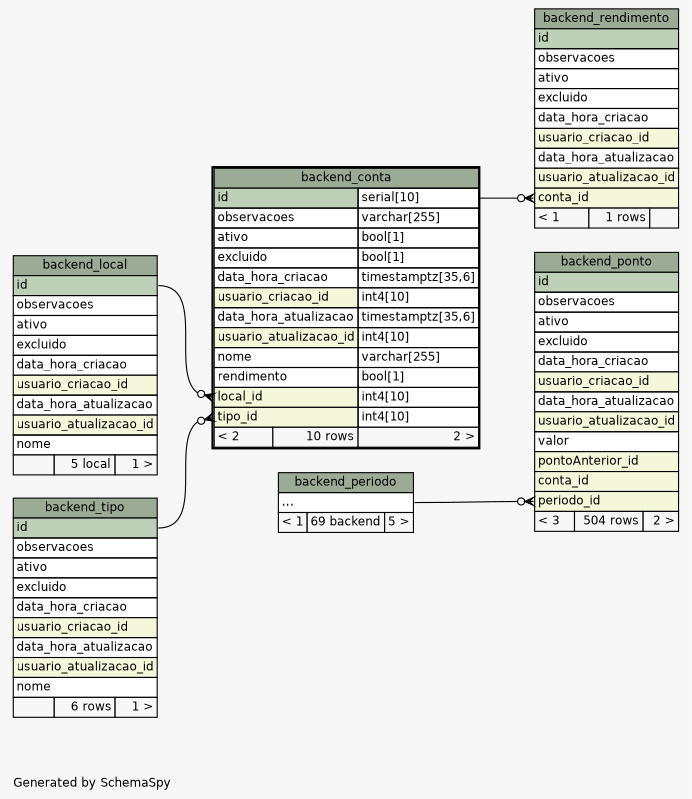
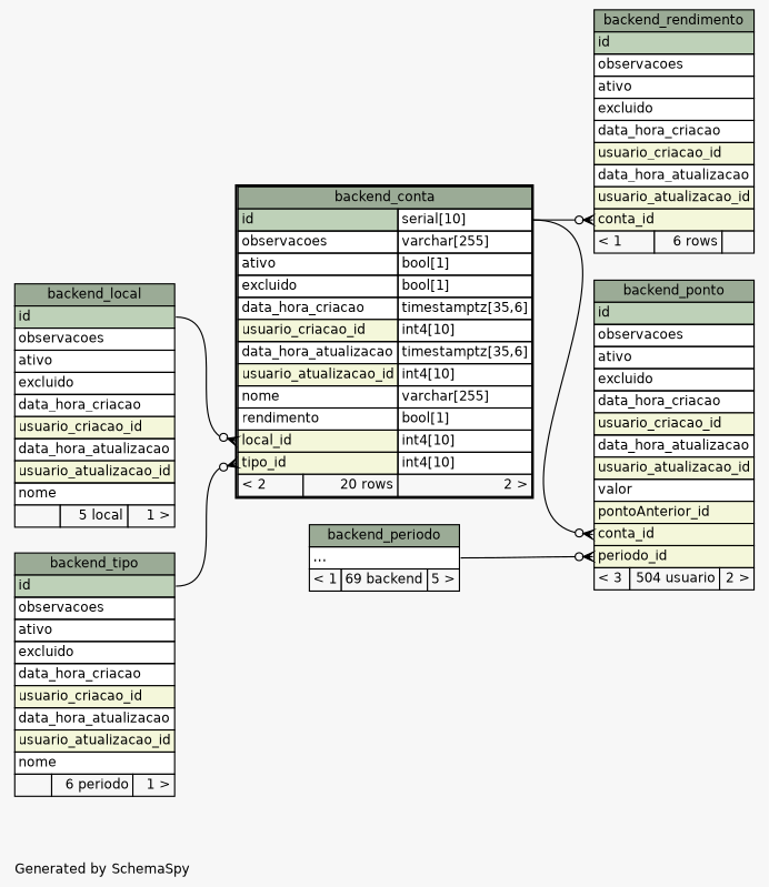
  digraph {
    bgcolor="#f7f7f7"
    fontname=Helvetica
    fontsize=11
    label="\nGenerated by SchemaSpy"
    labeljust=l
    nodesep=0.18
    rankdir=RL
    ranksep=0.46
    node [fontname=Helvetica fontsize=11 shape=plaintext]
    edge [arrowhead=none arrowsize=0.8 arrowtail=crowodot dir=back headport="id:e" tailport="conta_id:w"]
-   n1 [label=<     <TABLE BORDER="2" CELLBORDER="1" CELLSPACING="0" BGCOLOR="#ffffff">       <TR><TD COLSPAN="3" BGCOLOR="#9bab96" ALIGN="CENTER">backend_conta</TD></TR>       <TR><TD PORT="id" COLSPAN="2" BGCOLOR="#bed1b8" ALIGN="LEFT">id</TD><TD PORT="id.type" ALIGN="LEFT">serial[10]</TD></TR>       <TR><TD PORT="observacoes" COLSPAN="2" ALIGN="LEFT">observacoes</TD><TD PORT="observacoes.type" ALIGN="LEFT">varchar[255]</TD></TR>       <TR><TD PORT="ativo" COLSPAN="2" ALIGN="LEFT">ativo</TD><TD PORT="ativo.type" ALIGN="LEFT">bool[1]</TD></TR>       <TR><TD PORT="excluido" COLSPAN="2" ALIGN="LEFT">excluido</TD><TD PORT="excluido.type" ALIGN="LEFT">bool[1]</TD></TR>       <TR><TD PORT="data_hora_criacao" COLSPAN="2" ALIGN="LEFT">data_hora_criacao</TD><TD PORT="data_hora_criacao.type" ALIGN="LEFT">timestamptz[35,6]</TD></TR>       <TR><TD PORT="usuario_criacao_id" COLSPAN="2" BGCOLOR="#f4f7da" ALIGN="LEFT">usuario_criacao_id</TD><TD PORT="usuario_criacao_id.type" ALIGN="LEFT">int4[10]</TD></TR>       <TR><TD PORT="data_hora_atualizacao" COLSPAN="2" ALIGN="LEFT">data_hora_atualizacao</TD><TD PORT="data_hora_atualizacao.type" ALIGN="LEFT">timestamptz[35,6]</TD></TR>       <TR><TD PORT="usuario_atualizacao_id" COLSPAN="2" BGCOLOR="#f4f7da" ALIGN="LEFT">usuario_atualizacao_id</TD><TD PORT="usuario_atualizacao_id.type" ALIGN="LEFT">int4[10]</TD></TR>       <TR><TD PORT="nome" COLSPAN="2" ALIGN="LEFT">nome</TD><TD PORT="nome.type" ALIGN="LEFT">varchar[255]</TD></TR>       <TR><TD PORT="rendimento" COLSPAN="2" ALIGN="LEFT">rendimento</TD><TD PORT="rendimento.type" ALIGN="LEFT">bool[1]</TD></TR>       <TR><TD PORT="local_id" COLSPAN="2" BGCOLOR="#f4f7da" ALIGN="LEFT">local_id</TD><TD PORT="local_id.type" ALIGN="LEFT">int4[10]</TD></TR>       <TR><TD PORT="tipo_id" COLSPAN="2" BGCOLOR="#f4f7da" ALIGN="LEFT">tipo_id</TD><TD PORT="tipo_id.type" ALIGN="LEFT">int4[10]</TD></TR>       <TR><TD ALIGN="LEFT" BGCOLOR="#f7f7f7">&lt; 2</TD><TD ALIGN="RIGHT" BGCOLOR="#f7f7f7">10 rows</TD><TD ALIGN="RIGHT" BGCOLOR="#f7f7f7">2 &gt;</TD></TR>     </TABLE>>]
+   n1 [label=<     <TABLE BORDER="2" CELLBORDER="1" CELLSPACING="0" BGCOLOR="#ffffff">       <TR><TD COLSPAN="3" BGCOLOR="#9bab96" ALIGN="CENTER">backend_conta</TD></TR>       <TR><TD PORT="id" COLSPAN="2" BGCOLOR="#bed1b8" ALIGN="LEFT">id</TD><TD PORT="id.type" ALIGN="LEFT">serial[10]</TD></TR>       <TR><TD PORT="observacoes" COLSPAN="2" ALIGN="LEFT">observacoes</TD><TD PORT="observacoes.type" ALIGN="LEFT">varchar[255]</TD></TR>       <TR><TD PORT="ativo" COLSPAN="2" ALIGN="LEFT">ativo</TD><TD PORT="ativo.type" ALIGN="LEFT">bool[1]</TD></TR>       <TR><TD PORT="excluido" COLSPAN="2" ALIGN="LEFT">excluido</TD><TD PORT="excluido.type" ALIGN="LEFT">bool[1]</TD></TR>       <TR><TD PORT="data_hora_criacao" COLSPAN="2" ALIGN="LEFT">data_hora_criacao</TD><TD PORT="data_hora_criacao.type" ALIGN="LEFT">timestamptz[35,6]</TD></TR>       <TR><TD PORT="usuario_criacao_id" COLSPAN="2" BGCOLOR="#f4f7da" ALIGN="LEFT">usuario_criacao_id</TD><TD PORT="usuario_criacao_id.type" ALIGN="LEFT">int4[10]</TD></TR>       <TR><TD PORT="data_hora_atualizacao" COLSPAN="2" ALIGN="LEFT">data_hora_atualizacao</TD><TD PORT="data_hora_atualizacao.type" ALIGN="LEFT">timestamptz[35,6]</TD></TR>       <TR><TD PORT="usuario_atualizacao_id" COLSPAN="2" BGCOLOR="#f4f7da" ALIGN="LEFT">usuario_atualizacao_id</TD><TD PORT="usuario_atualizacao_id.type" ALIGN="LEFT">int4[10]</TD></TR>       <TR><TD PORT="nome" COLSPAN="2" ALIGN="LEFT">nome</TD><TD PORT="nome.type" ALIGN="LEFT">varchar[255]</TD></TR>       <TR><TD PORT="rendimento" COLSPAN="2" ALIGN="LEFT">rendimento</TD><TD PORT="rendimento.type" ALIGN="LEFT">bool[1]</TD></TR>       <TR><TD PORT="local_id" COLSPAN="2" BGCOLOR="#f4f7da" ALIGN="LEFT">local_id</TD><TD PORT="local_id.type" ALIGN="LEFT">int4[10]</TD></TR>       <TR><TD PORT="tipo_id" COLSPAN="2" BGCOLOR="#f4f7da" ALIGN="LEFT">tipo_id</TD><TD PORT="tipo_id.type" ALIGN="LEFT">int4[10]</TD></TR>       <TR><TD ALIGN="LEFT" BGCOLOR="#f7f7f7">&lt; 2</TD><TD ALIGN="RIGHT" BGCOLOR="#f7f7f7">20 rows</TD><TD ALIGN="RIGHT" BGCOLOR="#f7f7f7">2 &gt;</TD></TR>     </TABLE>>]
    n2 [label=<     <TABLE BORDER="0" CELLBORDER="1" CELLSPACING="0" BGCOLOR="#ffffff">       <TR><TD COLSPAN="3" BGCOLOR="#9bab96" ALIGN="CENTER">backend_local</TD></TR>       <TR><TD PORT="id" COLSPAN="3" BGCOLOR="#bed1b8" ALIGN="LEFT">id</TD></TR>       <TR><TD PORT="observacoes" COLSPAN="3" ALIGN="LEFT">observacoes</TD></TR>       <TR><TD PORT="ativo" COLSPAN="3" ALIGN="LEFT">ativo</TD></TR>       <TR><TD PORT="excluido" COLSPAN="3" ALIGN="LEFT">excluido</TD></TR>       <TR><TD PORT="data_hora_criacao" COLSPAN="3" ALIGN="LEFT">data_hora_criacao</TD></TR>       <TR><TD PORT="usuario_criacao_id" COLSPAN="3" BGCOLOR="#f4f7da" ALIGN="LEFT">usuario_criacao_id</TD></TR>       <TR><TD PORT="data_hora_atualizacao" COLSPAN="3" ALIGN="LEFT">data_hora_atualizacao</TD></TR>       <TR><TD PORT="usuario_atualizacao_id" COLSPAN="3" BGCOLOR="#f4f7da" ALIGN="LEFT">usuario_atualizacao_id</TD></TR>       <TR><TD PORT="nome" COLSPAN="3" ALIGN="LEFT">nome</TD></TR>       <TR><TD ALIGN="LEFT" BGCOLOR="#f7f7f7">  </TD><TD ALIGN="RIGHT" BGCOLOR="#f7f7f7">5 local</TD><TD ALIGN="RIGHT" BGCOLOR="#f7f7f7">1 &gt;</TD></TR>     </TABLE>>]
-   n3 [label=<     <TABLE BORDER="0" CELLBORDER="1" CELLSPACING="0" BGCOLOR="#ffffff">       <TR><TD COLSPAN="3" BGCOLOR="#9bab96" ALIGN="CENTER">backend_tipo</TD></TR>       <TR><TD PORT="id" COLSPAN="3" BGCOLOR="#bed1b8" ALIGN="LEFT">id</TD></TR>       <TR><TD PORT="observacoes" COLSPAN="3" ALIGN="LEFT">observacoes</TD></TR>       <TR><TD PORT="ativo" COLSPAN="3" ALIGN="LEFT">ativo</TD></TR>       <TR><TD PORT="excluido" COLSPAN="3" ALIGN="LEFT">excluido</TD></TR>       <TR><TD PORT="data_hora_criacao" COLSPAN="3" ALIGN="LEFT">data_hora_criacao</TD></TR>       <TR><TD PORT="usuario_criacao_id" COLSPAN="3" BGCOLOR="#f4f7da" ALIGN="LEFT">usuario_criacao_id</TD></TR>       <TR><TD PORT="data_hora_atualizacao" COLSPAN="3" ALIGN="LEFT">data_hora_atualizacao</TD></TR>       <TR><TD PORT="usuario_atualizacao_id" COLSPAN="3" BGCOLOR="#f4f7da" ALIGN="LEFT">usuario_atualizacao_id</TD></TR>       <TR><TD PORT="nome" COLSPAN="3" ALIGN="LEFT">nome</TD></TR>       <TR><TD ALIGN="LEFT" BGCOLOR="#f7f7f7">  </TD><TD ALIGN="RIGHT" BGCOLOR="#f7f7f7">6 rows</TD><TD ALIGN="RIGHT" BGCOLOR="#f7f7f7">1 &gt;</TD></TR>     </TABLE>>]
-   n4 [label=<     <TABLE BORDER="0" CELLBORDER="1" CELLSPACING="0" BGCOLOR="#ffffff">       <TR><TD COLSPAN="3" BGCOLOR="#9bab96" ALIGN="CENTER">backend_ponto</TD></TR>       <TR><TD PORT="id" COLSPAN="3" BGCOLOR="#bed1b8" ALIGN="LEFT">id</TD></TR>       <TR><TD PORT="observacoes" COLSPAN="3" ALIGN="LEFT">observacoes</TD></TR>       <TR><TD PORT="ativo" COLSPAN="3" ALIGN="LEFT">ativo</TD></TR>       <TR><TD PORT="excluido" COLSPAN="3" ALIGN="LEFT">excluido</TD></TR>       <TR><TD PORT="data_hora_criacao" COLSPAN="3" ALIGN="LEFT">data_hora_criacao</TD></TR>       <TR><TD PORT="usuario_criacao_id" COLSPAN="3" BGCOLOR="#f4f7da" ALIGN="LEFT">usuario_criacao_id</TD></TR>       <TR><TD PORT="data_hora_atualizacao" COLSPAN="3" ALIGN="LEFT">data_hora_atualizacao</TD></TR>       <TR><TD PORT="usuario_atualizacao_id" COLSPAN="3" BGCOLOR="#f4f7da" ALIGN="LEFT">usuario_atualizacao_id</TD></TR>       <TR><TD PORT="valor" COLSPAN="3" ALIGN="LEFT">valor</TD></TR>       <TR><TD PORT="pontoAnterior_id" COLSPAN="3" BGCOLOR="#f4f7da" ALIGN="LEFT">pontoAnterior_id</TD></TR>       <TR><TD PORT="conta_id" COLSPAN="3" BGCOLOR="#f4f7da" ALIGN="LEFT">conta_id</TD></TR>       <TR><TD PORT="periodo_id" COLSPAN="3" BGCOLOR="#f4f7da" ALIGN="LEFT">periodo_id</TD></TR>       <TR><TD ALIGN="LEFT" BGCOLOR="#f7f7f7">&lt; 3</TD><TD ALIGN="RIGHT" BGCOLOR="#f7f7f7">504 rows</TD><TD ALIGN="RIGHT" BGCOLOR="#f7f7f7">2 &gt;</TD></TR>     </TABLE>>]
+   n3 [label=<     <TABLE BORDER="0" CELLBORDER="1" CELLSPACING="0" BGCOLOR="#ffffff">       <TR><TD COLSPAN="3" BGCOLOR="#9bab96" ALIGN="CENTER">backend_tipo</TD></TR>       <TR><TD PORT="id" COLSPAN="3" BGCOLOR="#bed1b8" ALIGN="LEFT">id</TD></TR>       <TR><TD PORT="observacoes" COLSPAN="3" ALIGN="LEFT">observacoes</TD></TR>       <TR><TD PORT="ativo" COLSPAN="3" ALIGN="LEFT">ativo</TD></TR>       <TR><TD PORT="excluido" COLSPAN="3" ALIGN="LEFT">excluido</TD></TR>       <TR><TD PORT="data_hora_criacao" COLSPAN="3" ALIGN="LEFT">data_hora_criacao</TD></TR>       <TR><TD PORT="usuario_criacao_id" COLSPAN="3" BGCOLOR="#f4f7da" ALIGN="LEFT">usuario_criacao_id</TD></TR>       <TR><TD PORT="data_hora_atualizacao" COLSPAN="3" ALIGN="LEFT">data_hora_atualizacao</TD></TR>       <TR><TD PORT="usuario_atualizacao_id" COLSPAN="3" BGCOLOR="#f4f7da" ALIGN="LEFT">usuario_atualizacao_id</TD></TR>       <TR><TD PORT="nome" COLSPAN="3" ALIGN="LEFT">nome</TD></TR>       <TR><TD ALIGN="LEFT" BGCOLOR="#f7f7f7">  </TD><TD ALIGN="RIGHT" BGCOLOR="#f7f7f7">6 periodo</TD><TD ALIGN="RIGHT" BGCOLOR="#f7f7f7">1 &gt;</TD></TR>     </TABLE>>]
+   n4 [label=<     <TABLE BORDER="0" CELLBORDER="1" CELLSPACING="0" BGCOLOR="#ffffff">       <TR><TD COLSPAN="3" BGCOLOR="#9bab96" ALIGN="CENTER">backend_ponto</TD></TR>       <TR><TD PORT="id" COLSPAN="3" BGCOLOR="#bed1b8" ALIGN="LEFT">id</TD></TR>       <TR><TD PORT="observacoes" COLSPAN="3" ALIGN="LEFT">observacoes</TD></TR>       <TR><TD PORT="ativo" COLSPAN="3" ALIGN="LEFT">ativo</TD></TR>       <TR><TD PORT="excluido" COLSPAN="3" ALIGN="LEFT">excluido</TD></TR>       <TR><TD PORT="data_hora_criacao" COLSPAN="3" ALIGN="LEFT">data_hora_criacao</TD></TR>       <TR><TD PORT="usuario_criacao_id" COLSPAN="3" BGCOLOR="#f4f7da" ALIGN="LEFT">usuario_criacao_id</TD></TR>       <TR><TD PORT="data_hora_atualizacao" COLSPAN="3" ALIGN="LEFT">data_hora_atualizacao</TD></TR>       <TR><TD PORT="usuario_atualizacao_id" COLSPAN="3" BGCOLOR="#f4f7da" ALIGN="LEFT">usuario_atualizacao_id</TD></TR>       <TR><TD PORT="valor" COLSPAN="3" ALIGN="LEFT">valor</TD></TR>       <TR><TD PORT="pontoAnterior_id" COLSPAN="3" BGCOLOR="#f4f7da" ALIGN="LEFT">pontoAnterior_id</TD></TR>       <TR><TD PORT="conta_id" COLSPAN="3" BGCOLOR="#f4f7da" ALIGN="LEFT">conta_id</TD></TR>       <TR><TD PORT="periodo_id" COLSPAN="3" BGCOLOR="#f4f7da" ALIGN="LEFT">periodo_id</TD></TR>       <TR><TD ALIGN="LEFT" BGCOLOR="#f7f7f7">&lt; 3</TD><TD ALIGN="RIGHT" BGCOLOR="#f7f7f7">504 usuario</TD><TD ALIGN="RIGHT" BGCOLOR="#f7f7f7">2 &gt;</TD></TR>     </TABLE>>]
    n5 [label=<     <TABLE BORDER="0" CELLBORDER="1" CELLSPACING="0" BGCOLOR="#ffffff">       <TR><TD COLSPAN="3" BGCOLOR="#9bab96" ALIGN="CENTER">backend_periodo</TD></TR>       <TR><TD PORT="elipses" COLSPAN="3" ALIGN="LEFT">...</TD></TR>       <TR><TD ALIGN="LEFT" BGCOLOR="#f7f7f7">&lt; 1</TD><TD ALIGN="RIGHT" BGCOLOR="#f7f7f7">69 backend</TD><TD ALIGN="RIGHT" BGCOLOR="#f7f7f7">5 &gt;</TD></TR>     </TABLE>>]
-   n6 [label=<     <TABLE BORDER="0" CELLBORDER="1" CELLSPACING="0" BGCOLOR="#ffffff">       <TR><TD COLSPAN="3" BGCOLOR="#9bab96" ALIGN="CENTER">backend_rendimento</TD></TR>       <TR><TD PORT="id" COLSPAN="3" BGCOLOR="#bed1b8" ALIGN="LEFT">id</TD></TR>       <TR><TD PORT="observacoes" COLSPAN="3" ALIGN="LEFT">observacoes</TD></TR>       <TR><TD PORT="ativo" COLSPAN="3" ALIGN="LEFT">ativo</TD></TR>       <TR><TD PORT="excluido" COLSPAN="3" ALIGN="LEFT">excluido</TD></TR>       <TR><TD PORT="data_hora_criacao" COLSPAN="3" ALIGN="LEFT">data_hora_criacao</TD></TR>       <TR><TD PORT="usuario_criacao_id" COLSPAN="3" BGCOLOR="#f4f7da" ALIGN="LEFT">usuario_criacao_id</TD></TR>       <TR><TD PORT="data_hora_atualizacao" COLSPAN="3" ALIGN="LEFT">data_hora_atualizacao</TD></TR>       <TR><TD PORT="usuario_atualizacao_id" COLSPAN="3" BGCOLOR="#f4f7da" ALIGN="LEFT">usuario_atualizacao_id</TD></TR>       <TR><TD PORT="conta_id" COLSPAN="3" BGCOLOR="#f4f7da" ALIGN="LEFT">conta_id</TD></TR>       <TR><TD ALIGN="LEFT" BGCOLOR="#f7f7f7">&lt; 1</TD><TD ALIGN="RIGHT" BGCOLOR="#f7f7f7">1 rows</TD><TD ALIGN="RIGHT" BGCOLOR="#f7f7f7">  </TD></TR>     </TABLE>>]
+   n6 [label=<     <TABLE BORDER="0" CELLBORDER="1" CELLSPACING="0" BGCOLOR="#ffffff">       <TR><TD COLSPAN="3" BGCOLOR="#9bab96" ALIGN="CENTER">backend_rendimento</TD></TR>       <TR><TD PORT="id" COLSPAN="3" BGCOLOR="#bed1b8" ALIGN="LEFT">id</TD></TR>       <TR><TD PORT="observacoes" COLSPAN="3" ALIGN="LEFT">observacoes</TD></TR>       <TR><TD PORT="ativo" COLSPAN="3" ALIGN="LEFT">ativo</TD></TR>       <TR><TD PORT="excluido" COLSPAN="3" ALIGN="LEFT">excluido</TD></TR>       <TR><TD PORT="data_hora_criacao" COLSPAN="3" ALIGN="LEFT">data_hora_criacao</TD></TR>       <TR><TD PORT="usuario_criacao_id" COLSPAN="3" BGCOLOR="#f4f7da" ALIGN="LEFT">usuario_criacao_id</TD></TR>       <TR><TD PORT="data_hora_atualizacao" COLSPAN="3" ALIGN="LEFT">data_hora_atualizacao</TD></TR>       <TR><TD PORT="usuario_atualizacao_id" COLSPAN="3" BGCOLOR="#f4f7da" ALIGN="LEFT">usuario_atualizacao_id</TD></TR>       <TR><TD PORT="conta_id" COLSPAN="3" BGCOLOR="#f4f7da" ALIGN="LEFT">conta_id</TD></TR>       <TR><TD ALIGN="LEFT" BGCOLOR="#f7f7f7">&lt; 1</TD><TD ALIGN="RIGHT" BGCOLOR="#f7f7f7">6 rows</TD><TD ALIGN="RIGHT" BGCOLOR="#f7f7f7">  </TD></TR>     </TABLE>>]
    n1 -> n2 [tailport="local_id:w"]
    n1 -> n3 [tailport="tipo_id:w"]
+   n4 -> n1 [headport="id.type:e"]
    n4 -> n5 [headport="elipses:e" tailport="periodo_id:w"]
    n6 -> n1 [headport="id.type:e"]
  }
